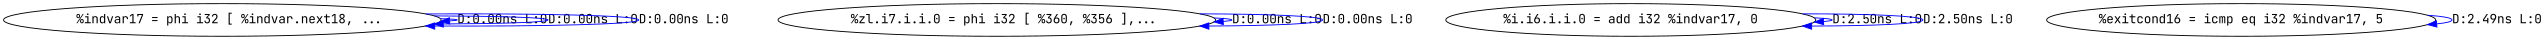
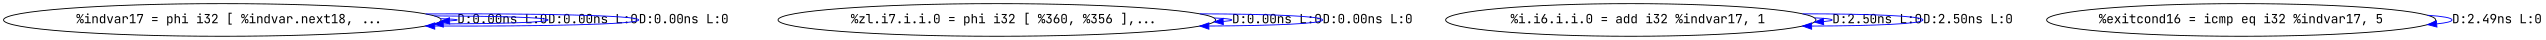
  digraph {
    fontname="JetBrains Mono"
    node [fontname="JetBrains Mono"]
    edge [color=blue fontname="JetBrains Mono"]
    n1 [label="  %indvar17 = phi i32 [ %indvar.next18, ..."]
    n2 [label="  %zl.i7.i.i.0 = phi i32 [ %360, %356 ],..."]
-   n3 [label="%i.i6.i.i.0 = add i32 %indvar17, 0"]
+   n3 [label="  %i.i6.i.i.0 = add i32 %indvar17, 1"]
    n4 [label="%exitcond16 = icmp eq i32 %indvar17, 5"]
    n1 -> n1 [label="D:0.00ns L:0"]
    n1 -> n1 [label="D:0.00ns L:0"]
    n1 -> n1 [label="D:0.00ns L:0"]
    n2 -> n2 [label="D:0.00ns L:0"]
    n2 -> n2 [label="D:0.00ns L:0"]
    n3 -> n3 [label="D:2.50ns L:0"]
    n3 -> n3 [label="D:2.50ns L:0"]
    n4 -> n4 [label="D:2.49ns L:0"]
  }
